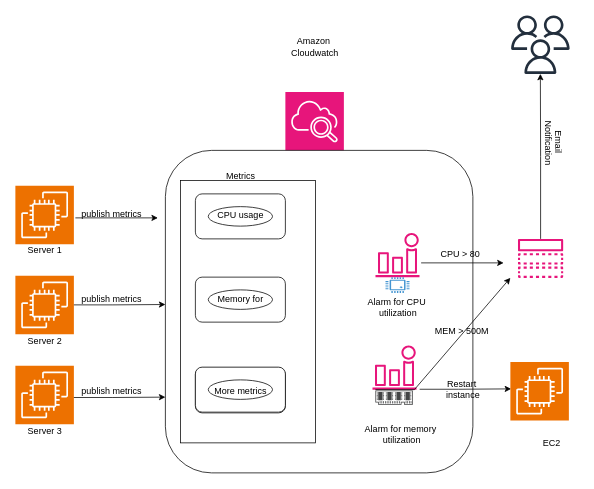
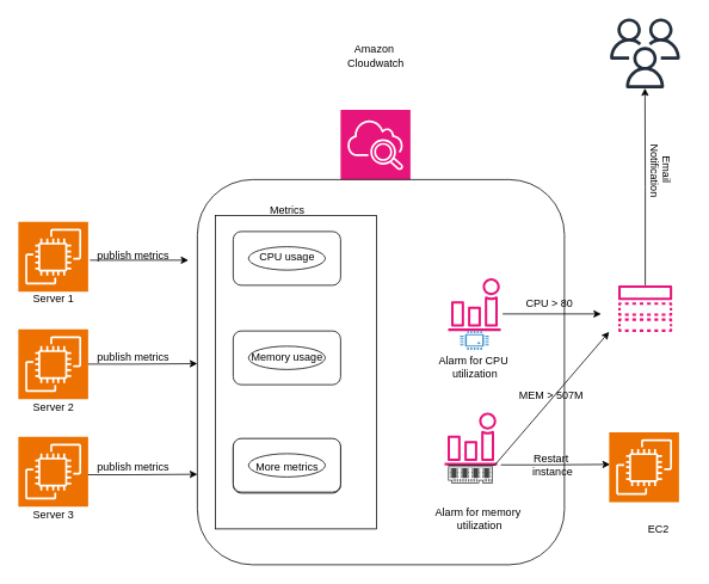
  <mxCell id="0" />
  <mxCell id="1" parent="0" />
  <mxCell id="2" value="" style="sketch=0;points=[[0,0,0],[0.25,0,0],[0.5,0,0],[0.75,0,0],[1,0,0],[0,1,0],[0.25,1,0],[0.5,1,0],[0.75,1,0],[1,1,0],[0,0.25,0],[0,0.5,0],[0,0.75,0],[1,0.25,0],[1,0.5,0],[1,0.75,0]];outlineConnect=0;fontColor=#232F3E;fillColor=#ED7100;strokeColor=#ffffff;dashed=0;verticalLabelPosition=bottom;verticalAlign=top;align=center;html=1;fontSize=12;fontStyle=0;aspect=fixed;shape=mxgraph.aws4.resourceIcon;resIcon=mxgraph.aws4.ec2;" vertex="1" parent="1"><mxGeometry x="20" y="247" width="78" height="78" as="geometry" /></mxCell>
  <mxCell id="3" value="" style="sketch=0;points=[[0,0,0],[0.25,0,0],[0.5,0,0],[0.75,0,0],[1,0,0],[0,1,0],[0.25,1,0],[0.5,1,0],[0.75,1,0],[1,1,0],[0,0.25,0],[0,0.5,0],[0,0.75,0],[1,0.25,0],[1,0.5,0],[1,0.75,0]];outlineConnect=0;fontColor=#232F3E;fillColor=#ED7100;strokeColor=#ffffff;dashed=0;verticalLabelPosition=bottom;verticalAlign=top;align=center;html=1;fontSize=12;fontStyle=0;aspect=fixed;shape=mxgraph.aws4.resourceIcon;resIcon=mxgraph.aws4.ec2;" vertex="1" parent="1"><mxGeometry x="20" y="487" width="78" height="78" as="geometry" /></mxCell>
  <mxCell id="4" value="" style="sketch=0;points=[[0,0,0],[0.25,0,0],[0.5,0,0],[0.75,0,0],[1,0,0],[0,1,0],[0.25,1,0],[0.5,1,0],[0.75,1,0],[1,1,0],[0,0.25,0],[0,0.5,0],[0,0.75,0],[1,0.25,0],[1,0.5,0],[1,0.75,0]];outlineConnect=0;fontColor=#232F3E;fillColor=#ED7100;strokeColor=#ffffff;dashed=0;verticalLabelPosition=bottom;verticalAlign=top;align=center;html=1;fontSize=12;fontStyle=0;aspect=fixed;shape=mxgraph.aws4.resourceIcon;resIcon=mxgraph.aws4.ec2;" vertex="1" parent="1"><mxGeometry x="20" y="367" width="78" height="78" as="geometry" /></mxCell>
  <mxCell id="5" value="" style="sketch=0;points=[[0,0,0],[0.25,0,0],[0.5,0,0],[0.75,0,0],[1,0,0],[0,1,0],[0.25,1,0],[0.5,1,0],[0.75,1,0],[1,1,0],[0,0.25,0],[0,0.5,0],[0,0.75,0],[1,0.25,0],[1,0.5,0],[1,0.75,0]];points=[[0,0,0],[0.25,0,0],[0.5,0,0],[0.75,0,0],[1,0,0],[0,1,0],[0.25,1,0],[0.5,1,0],[0.75,1,0],[1,1,0],[0,0.25,0],[0,0.5,0],[0,0.75,0],[1,0.25,0],[1,0.5,0],[1,0.75,0]];outlineConnect=0;fontColor=#232F3E;fillColor=#E7157B;strokeColor=#ffffff;dashed=0;verticalLabelPosition=bottom;verticalAlign=top;align=center;html=1;fontSize=12;fontStyle=0;aspect=fixed;shape=mxgraph.aws4.resourceIcon;resIcon=mxgraph.aws4.cloudwatch_2;" vertex="1" parent="1"><mxGeometry x="380" y="122" width="78" height="78" as="geometry" /></mxCell>
  <mxCell id="6" value="" style="rounded=1;whiteSpace=wrap;html=1;" vertex="1" parent="1"><mxGeometry x="220" y="200" width="410" height="430" as="geometry" /></mxCell>
  <mxCell id="7" value="" style="rounded=0;whiteSpace=wrap;html=1;direction=south;" vertex="1" parent="1"><mxGeometry x="240" y="240" width="180" height="350" as="geometry" /></mxCell>
  <mxCell id="8" value="Metrics" style="text;html=1;align=center;verticalAlign=middle;resizable=0;points=[];autosize=1;strokeColor=none;fillColor=none;" vertex="1" parent="1"><mxGeometry x="290" y="220" width="60" height="30" as="geometry" /></mxCell>
  <mxCell id="9" value="" style="rounded=1;whiteSpace=wrap;html=1;" vertex="1" parent="1"><mxGeometry x="260" y="258" width="120" height="60" as="geometry" /></mxCell>
  <mxCell id="10" value="" style="rounded=1;whiteSpace=wrap;html=1;" vertex="1" parent="1"><mxGeometry x="260" y="369" width="120" height="60" as="geometry" /></mxCell>
  <mxCell id="11" value="" style="rounded=1;whiteSpace=wrap;html=1;" vertex="1" parent="1"><mxGeometry x="260" y="490" width="120" height="60" as="geometry" /></mxCell>
  <mxCell id="12" value="" style="rounded=1;whiteSpace=wrap;html=1;" vertex="1" parent="1"><mxGeometry x="260" y="489" width="120" height="60" as="geometry" /></mxCell>
  <mxCell id="13" value="" style="ellipse;whiteSpace=wrap;html=1;" vertex="1" parent="1"><mxGeometry x="277.18" y="386" width="85.63" height="26" as="geometry" /></mxCell>
  <mxCell id="14" value="" style="ellipse;whiteSpace=wrap;html=1;" vertex="1" parent="1"><mxGeometry x="277.18" y="275" width="85.63" height="26" as="geometry" /></mxCell>
  <mxCell id="15" value="" style="ellipse;whiteSpace=wrap;html=1;" vertex="1" parent="1"><mxGeometry x="277.18" y="506" width="85.63" height="26" as="geometry" /></mxCell>
  <mxCell id="16" value="CPU usage" style="text;html=1;align=center;verticalAlign=middle;resizable=0;points=[];autosize=1;strokeColor=none;fillColor=none;" vertex="1" parent="1"><mxGeometry x="280" y="271" width="80" height="30" as="geometry" /></mxCell>
- <mxCell id="17" value="Memory for&lt;div&gt;&lt;br&gt;&lt;/div&gt;" style="text;html=1;align=center;verticalAlign=middle;resizable=0;points=[];autosize=1;strokeColor=none;fillColor=none;" vertex="1" parent="1"><mxGeometry x="270" y="386" width="100" height="40" as="geometry" /></mxCell>
+ <mxCell id="17" value="Memory usage&lt;div&gt;&lt;br&gt;&lt;/div&gt;" style="text;html=1;align=center;verticalAlign=middle;resizable=0;points=[];autosize=1;strokeColor=none;fillColor=none;" vertex="1" parent="1"><mxGeometry x="270" y="386" width="100" height="40" as="geometry" /></mxCell>
  <mxCell id="18" value="More metrics" style="text;html=1;align=center;verticalAlign=middle;resizable=0;points=[];autosize=1;strokeColor=none;fillColor=none;" vertex="1" parent="1"><mxGeometry x="275" y="506" width="90" height="30" as="geometry" /></mxCell>
  <mxCell id="19" value="" style="sketch=0;outlineConnect=0;fontColor=#232F3E;gradientColor=none;fillColor=#E7157B;strokeColor=none;dashed=0;verticalLabelPosition=bottom;verticalAlign=top;align=center;html=1;fontSize=12;fontStyle=0;aspect=fixed;pointerEvents=1;shape=mxgraph.aws4.alarm;" vertex="1" parent="1"><mxGeometry x="500" y="310" width="59" height="59" as="geometry" /></mxCell>
  <mxCell id="20" value="" style="sketch=0;pointerEvents=1;shadow=0;dashed=0;html=1;strokeColor=none;fillColor=#434445;aspect=fixed;labelPosition=center;verticalLabelPosition=bottom;verticalAlign=top;align=center;outlineConnect=0;shape=mxgraph.vvd.memory;" vertex="1" parent="1"><mxGeometry x="500" y="520" width="50" height="19" as="geometry" /></mxCell>
  <mxCell id="21" value="" style="sketch=0;outlineConnect=0;fontColor=#232F3E;gradientColor=none;fillColor=#E7157B;strokeColor=none;dashed=0;verticalLabelPosition=bottom;verticalAlign=top;align=center;html=1;fontSize=12;fontStyle=0;aspect=fixed;pointerEvents=1;shape=mxgraph.aws4.alarm;" vertex="1" parent="1"><mxGeometry x="496" y="460" width="59" height="59" as="geometry" /></mxCell>
  <mxCell id="22" value="" style="pointerEvents=1;shadow=0;dashed=0;html=1;strokeColor=none;fillColor=#4495D1;labelPosition=center;verticalLabelPosition=bottom;verticalAlign=top;align=center;outlineConnect=0;shape=mxgraph.veeam.cpu;" vertex="1" parent="1"><mxGeometry x="513.5" y="369" width="32" height="21" as="geometry" /></mxCell>
  <mxCell id="23" value="" style="endArrow=classic;html=1;rounded=0;" edge="1" parent="1"><mxGeometry width="50" height="50" relative="1" as="geometry"><mxPoint x="100" y="290" as="sourcePoint" /><mxPoint x="210" y="290" as="targetPoint" /></mxGeometry></mxCell>
  <mxCell id="24" value="" style="endArrow=classic;html=1;rounded=0;exitX=1;exitY=0.5;exitDx=0;exitDy=0;exitPerimeter=0;" edge="1" parent="1" source="4"><mxGeometry width="50" height="50" relative="1" as="geometry"><mxPoint x="110" y="405.5" as="sourcePoint" /><mxPoint x="220" y="405.5" as="targetPoint" /><Array as="points"><mxPoint x="150" y="406" /></Array></mxGeometry></mxCell>
  <mxCell id="25" value="" style="endArrow=classic;html=1;rounded=0;exitX=1;exitY=0.5;exitDx=0;exitDy=0;exitPerimeter=0;" edge="1" parent="1"><mxGeometry width="50" height="50" relative="1" as="geometry"><mxPoint x="98" y="529.5" as="sourcePoint" /><mxPoint x="220" y="529" as="targetPoint" /><Array as="points"><mxPoint x="150" y="529.5" /></Array></mxGeometry></mxCell>
  <mxCell id="26" value="" style="endArrow=classic;html=1;rounded=0;exitX=1;exitY=0.5;exitDx=0;exitDy=0;exitPerimeter=0;" edge="1" parent="1"><mxGeometry width="50" height="50" relative="1" as="geometry"><mxPoint x="559" y="518.5" as="sourcePoint" /><mxPoint x="681" y="518" as="targetPoint" /><Array as="points"><mxPoint x="611" y="518.5" /></Array></mxGeometry></mxCell>
  <mxCell id="27" value="" style="endArrow=classic;html=1;rounded=0;" edge="1" parent="1"><mxGeometry width="50" height="50" relative="1" as="geometry"><mxPoint x="561" y="350" as="sourcePoint" /><mxPoint x="671" y="350" as="targetPoint" /></mxGeometry></mxCell>
  <mxCell id="28" value="" style="endArrow=classic;html=1;rounded=0;exitX=1;exitY=0.5;exitDx=0;exitDy=0;exitPerimeter=0;" edge="1" parent="1"><mxGeometry width="50" height="50" relative="1" as="geometry"><mxPoint x="500" y="519" as="sourcePoint" /><mxPoint x="680" y="370" as="targetPoint" /><Array as="points"><mxPoint x="552" y="519" /></Array></mxGeometry></mxCell>
  <mxCell id="29" value="" style="sketch=0;points=[[0,0,0],[0.25,0,0],[0.5,0,0],[0.75,0,0],[1,0,0],[0,1,0],[0.25,1,0],[0.5,1,0],[0.75,1,0],[1,1,0],[0,0.25,0],[0,0.5,0],[0,0.75,0],[1,0.25,0],[1,0.5,0],[1,0.75,0]];outlineConnect=0;fontColor=#232F3E;fillColor=#ED7100;strokeColor=#ffffff;dashed=0;verticalLabelPosition=bottom;verticalAlign=top;align=center;html=1;fontSize=12;fontStyle=0;aspect=fixed;shape=mxgraph.aws4.resourceIcon;resIcon=mxgraph.aws4.ec2;" vertex="1" parent="1"><mxGeometry x="680" y="482" width="78" height="78" as="geometry" /></mxCell>
  <mxCell id="30" style="edgeStyle=orthogonalEdgeStyle;rounded=0;orthogonalLoop=1;jettySize=auto;html=1;" edge="1" parent="1" source="31" target="40"><mxGeometry relative="1" as="geometry" /></mxCell>
  <mxCell id="31" value="" style="sketch=0;outlineConnect=0;fontColor=#232F3E;gradientColor=none;fillColor=#E7157B;strokeColor=none;dashed=0;verticalLabelPosition=bottom;verticalAlign=top;align=center;html=1;fontSize=12;fontStyle=0;aspect=fixed;pointerEvents=1;shape=mxgraph.aws4.topic;" vertex="1" parent="1"><mxGeometry x="690" y="318" width="60.54" height="52" as="geometry" /></mxCell>
  <mxCell id="32" value="Server 3" style="text;html=1;align=center;verticalAlign=middle;resizable=0;points=[];autosize=1;strokeColor=none;fillColor=none;" vertex="1" parent="1"><mxGeometry x="24" y="560" width="70" height="30" as="geometry" /></mxCell>
  <mxCell id="33" value="Server 2" style="text;html=1;align=center;verticalAlign=middle;resizable=0;points=[];autosize=1;strokeColor=none;fillColor=none;" vertex="1" parent="1"><mxGeometry x="24" y="440" width="70" height="30" as="geometry" /></mxCell>
  <mxCell id="34" value="Server 1" style="text;html=1;align=center;verticalAlign=middle;resizable=0;points=[];autosize=1;strokeColor=none;fillColor=none;" vertex="1" parent="1"><mxGeometry x="24" y="318" width="70" height="30" as="geometry" /></mxCell>
  <mxCell id="35" value="publish metrics" style="text;html=1;align=center;verticalAlign=middle;resizable=0;points=[];autosize=1;strokeColor=none;fillColor=none;" vertex="1" parent="1"><mxGeometry x="98" y="270" width="100" height="30" as="geometry" /></mxCell>
  <mxCell id="36" value="publish metrics" style="text;html=1;align=center;verticalAlign=middle;resizable=0;points=[];autosize=1;strokeColor=none;fillColor=none;" vertex="1" parent="1"><mxGeometry x="98" y="384" width="100" height="30" as="geometry" /></mxCell>
  <mxCell id="37" value="publish metrics" style="text;html=1;align=center;verticalAlign=middle;resizable=0;points=[];autosize=1;strokeColor=none;fillColor=none;" vertex="1" parent="1"><mxGeometry x="98" y="506" width="100" height="30" as="geometry" /></mxCell>
  <mxCell id="38" value="Alarm for CPU&amp;nbsp;&lt;div&gt;utilization&lt;/div&gt;" style="text;html=1;align=center;verticalAlign=middle;resizable=0;points=[];autosize=1;strokeColor=none;fillColor=none;" vertex="1" parent="1"><mxGeometry x="479.5" y="389" width="100" height="40" as="geometry" /></mxCell>
  <mxCell id="39" value="Alarm for memory&amp;nbsp;&lt;div&gt;utilization&lt;/div&gt;" style="text;html=1;align=center;verticalAlign=middle;resizable=0;points=[];autosize=1;strokeColor=none;fillColor=none;" vertex="1" parent="1"><mxGeometry x="474.5" y="559" width="120" height="40" as="geometry" /></mxCell>
  <mxCell id="40" value="" style="sketch=0;outlineConnect=0;fontColor=#232F3E;gradientColor=none;fillColor=#232F3D;strokeColor=none;dashed=0;verticalLabelPosition=bottom;verticalAlign=top;align=center;html=1;fontSize=12;fontStyle=0;aspect=fixed;pointerEvents=1;shape=mxgraph.aws4.users;" vertex="1" parent="1"><mxGeometry x="681" y="20" width="78" height="78" as="geometry" /></mxCell>
  <mxCell id="41" value="Amazon&amp;nbsp;&lt;div&gt;Cloudwatch&lt;/div&gt;" style="text;html=1;align=center;verticalAlign=middle;resizable=0;points=[];autosize=1;strokeColor=none;fillColor=none;" vertex="1" parent="1"><mxGeometry x="374" y="42" width="90" height="40" as="geometry" /></mxCell>
  <mxCell id="42" value="EC2" style="text;html=1;align=center;verticalAlign=middle;resizable=0;points=[];autosize=1;strokeColor=none;fillColor=none;" vertex="1" parent="1"><mxGeometry x="710" y="575" width="50" height="30" as="geometry" /></mxCell>
  <mxCell id="43" value="Restart&lt;div&gt;&amp;nbsp;instance&lt;/div&gt;" style="text;html=1;align=center;verticalAlign=middle;resizable=0;points=[];autosize=1;strokeColor=none;fillColor=none;" vertex="1" parent="1"><mxGeometry x="579.5" y="499" width="70" height="40" as="geometry" /></mxCell>
- <mxCell id="44" value="MEM &amp;gt; 500M" style="text;html=1;align=center;verticalAlign=middle;resizable=0;points=[];autosize=1;strokeColor=none;fillColor=none;" vertex="1" parent="1"><mxGeometry x="564.5" y="426" width="100" height="30" as="geometry" /></mxCell>
+ <mxCell id="44" value="MEM &amp;gt; 507M" style="text;html=1;align=center;verticalAlign=middle;resizable=0;points=[];autosize=1;strokeColor=none;fillColor=none;" vertex="1" parent="1"><mxGeometry x="564.5" y="426" width="100" height="30" as="geometry" /></mxCell>
  <mxCell id="45" value="CPU &amp;gt; 80" style="text;html=1;align=center;verticalAlign=middle;resizable=0;points=[];autosize=1;strokeColor=none;fillColor=none;" vertex="1" parent="1"><mxGeometry x="573" y="323" width="80" height="30" as="geometry" /></mxCell>
  <mxCell id="46" value="Email&amp;nbsp;&lt;div&gt;Notification&lt;/div&gt;&lt;div&gt;&lt;br&gt;&lt;/div&gt;" style="text;html=1;align=center;verticalAlign=middle;resizable=0;points=[];autosize=1;strokeColor=none;fillColor=none;rotation=90;" vertex="1" parent="1"><mxGeometry x="690" y="160" width="80" height="60" as="geometry" /></mxCell>
